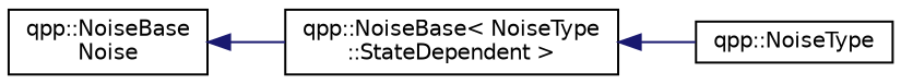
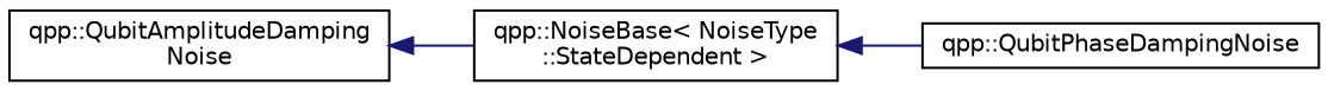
  digraph {
    rankdir=LR
    node [color=black fillcolor=white fontname=Helvetica fontsize=10 shape=record style=filled]
    edge [color=midnightblue dir=back fontname=Helvetica fontsize=10 labelfontname=Helvetica labelfontsize=10 style=solid]
    n1 [height=0.2 label="qpp::NoiseBase\< NoiseType\l::StateDependent \>" width=0.4]
-   n2 [height=0.2 label="qpp::NoiseType" width=0.4]
-   n3 [height=0.2 label="qpp::NoiseBase\lNoise" width=0.4]
+   n2 [height=0.2 label="qpp::QubitPhaseDampingNoise" width=0.4]
+   n3 [height=0.2 label="qpp::QubitAmplitudeDamping\lNoise" width=0.4]
    n1 -> n2
    n3 -> n1
  }
